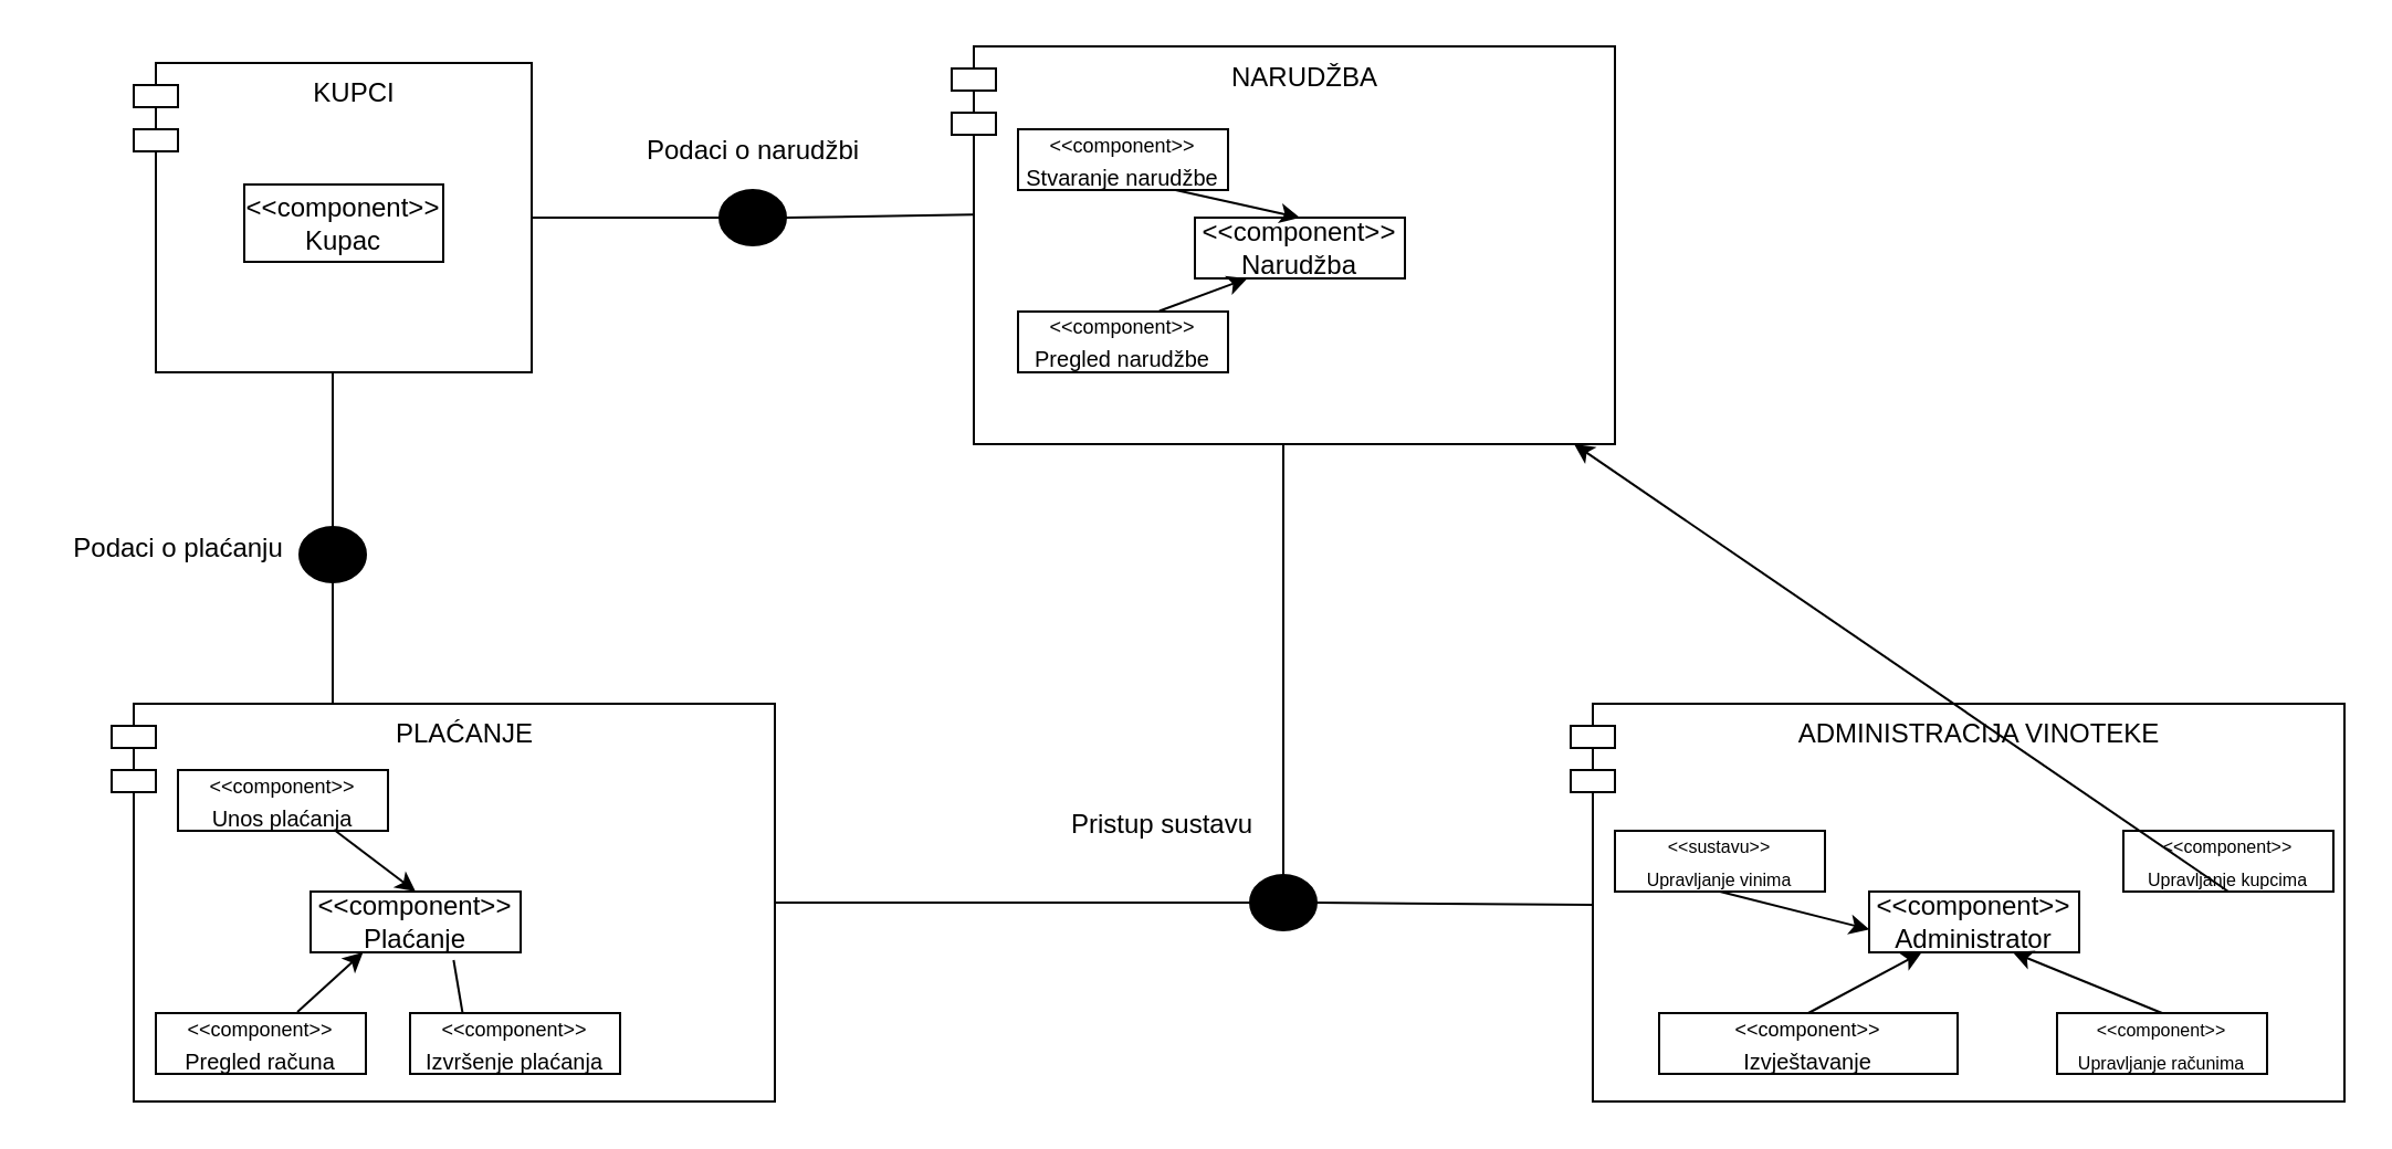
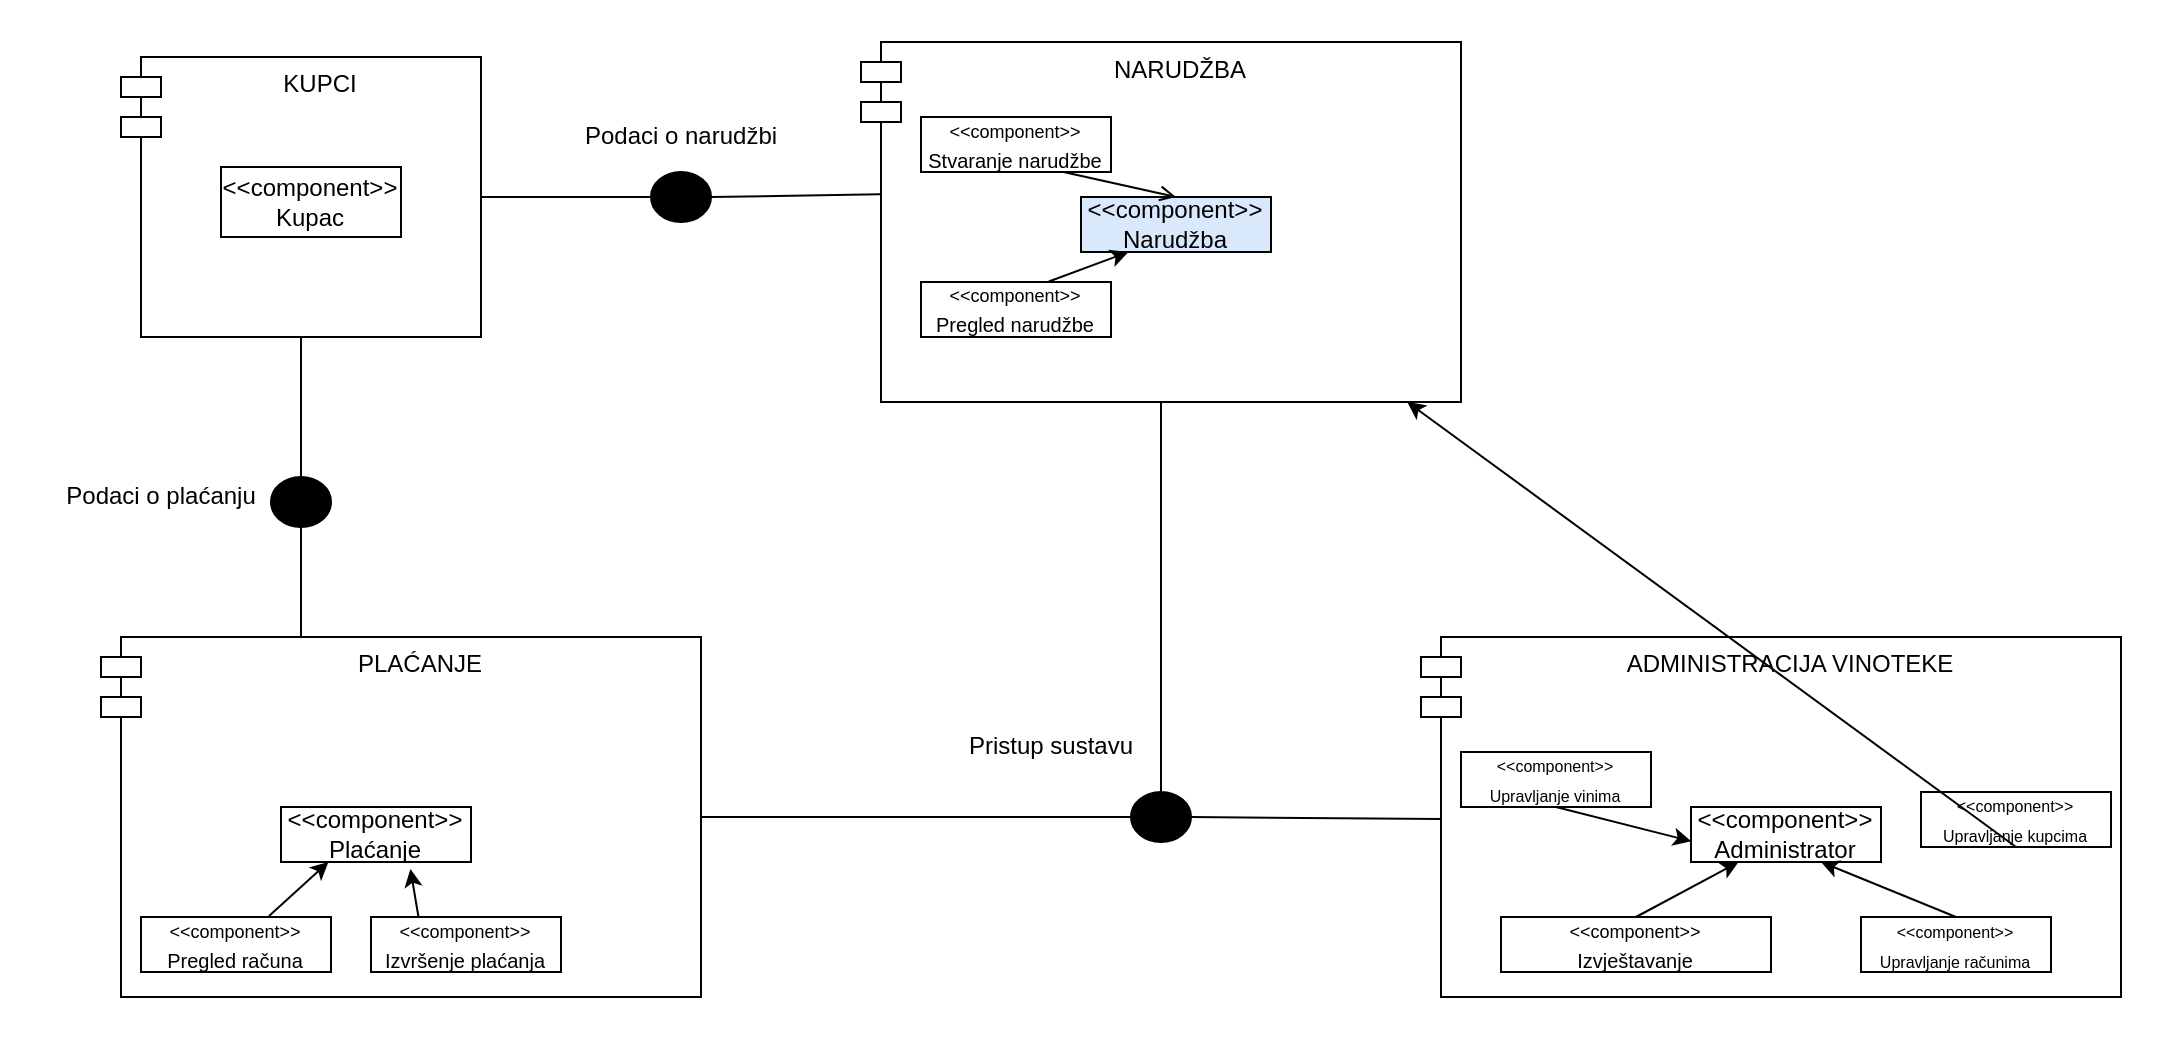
  <mxCell id="0" />
  <mxCell id="1" parent="0" />
  <mxCell id="2" value="KUPCI" style="shape=module;align=left;spacingLeft=20;align=center;verticalAlign=top;whiteSpace=wrap;html=1;" parent="1" vertex="1"><mxGeometry x="60" y="28" width="180" height="140" as="geometry" /></mxCell>
  <mxCell id="3" value="&amp;lt;&amp;lt;component&amp;gt;&amp;gt;&lt;div&gt;Kupac&lt;/div&gt;" style="rounded=0;whiteSpace=wrap;html=1;" parent="1" vertex="1"><mxGeometry x="110" y="83" width="90" height="35" as="geometry" /></mxCell>
  <mxCell id="4" value="NARUDŽBA" style="shape=module;align=left;spacingLeft=20;align=center;verticalAlign=top;whiteSpace=wrap;html=1;" parent="1" vertex="1"><mxGeometry x="430" y="20.5" width="300" height="180" as="geometry" /></mxCell>
  <mxCell id="5" value="" style="ellipse;fillColor=strokeColor;html=1;" parent="1" vertex="1"><mxGeometry x="325" y="85.5" width="30" height="25" as="geometry" /></mxCell>
  <mxCell id="6" value="" style="endArrow=none;html=1;rounded=0;exitX=1;exitY=0.5;exitDx=0;exitDy=0;entryX=0;entryY=0.5;entryDx=0;entryDy=0;" parent="1" source="2" target="5" edge="1"><mxGeometry width="50" height="50" relative="1" as="geometry"><mxPoint x="400" y="218" as="sourcePoint" /><mxPoint x="450" y="168" as="targetPoint" /></mxGeometry></mxCell>
  <mxCell id="7" value="" style="endArrow=none;html=1;rounded=0;exitX=1;exitY=0.5;exitDx=0;exitDy=0;entryX=0.032;entryY=0.423;entryDx=0;entryDy=0;entryPerimeter=0;" parent="1" source="5" target="4" edge="1"><mxGeometry width="50" height="50" relative="1" as="geometry"><mxPoint x="400" y="218" as="sourcePoint" /><mxPoint x="450" y="168" as="targetPoint" /></mxGeometry></mxCell>
  <mxCell id="8" value="Podaci o narudžbi" style="text;html=1;align=center;verticalAlign=middle;resizable=0;points=[];autosize=1;strokeColor=none;fillColor=none;" parent="1" vertex="1"><mxGeometry x="280" y="53" width="120" height="30" as="geometry" /></mxCell>
- <mxCell id="9" value="&amp;lt;&amp;lt;component&amp;gt;&amp;gt;&lt;div&gt;Narudžba&lt;/div&gt;" style="rounded=0;whiteSpace=wrap;html=1;" parent="1" vertex="1"><mxGeometry x="540" y="98" width="95" height="27.5" as="geometry" /></mxCell>
+ <mxCell id="9" value="&amp;lt;&amp;lt;component&amp;gt;&amp;gt;&lt;div&gt;Narudžba&lt;/div&gt;" style="rounded=0;whiteSpace=wrap;html=1;fillColor=#dae8fc;" parent="1" vertex="1"><mxGeometry x="540" y="98" width="95" height="27.5" as="geometry" /></mxCell>
  <mxCell id="10" value="&lt;font style=&quot;font-size: 9px;&quot;&gt;&amp;lt;&amp;lt;component&amp;gt;&amp;gt;&lt;/font&gt;&lt;div&gt;&lt;font size=&quot;1&quot;&gt;Pregled narudžbe&lt;/font&gt;&lt;/div&gt;" style="rounded=0;whiteSpace=wrap;html=1;" parent="1" vertex="1"><mxGeometry x="460" y="140.5" width="95" height="27.5" as="geometry" /></mxCell>
  <mxCell id="11" value="&lt;font style=&quot;font-size: 9px;&quot;&gt;&amp;lt;&amp;lt;component&amp;gt;&amp;gt;&lt;/font&gt;&lt;div&gt;&lt;font size=&quot;1&quot;&gt;Stvaranje narudžbe&lt;/font&gt;&lt;/div&gt;" style="rounded=0;whiteSpace=wrap;html=1;" parent="1" vertex="1"><mxGeometry x="460" y="58" width="95" height="27.5" as="geometry" /></mxCell>
  <mxCell id="12" value="" style="endArrow=classic;html=1;rounded=0;entryX=0.25;entryY=1;entryDx=0;entryDy=0;exitX=0.673;exitY=-0.009;exitDx=0;exitDy=0;exitPerimeter=0;" parent="1" source="10" target="9" edge="1"><mxGeometry width="50" height="50" relative="1" as="geometry"><mxPoint x="400" y="208" as="sourcePoint" /><mxPoint x="450" y="158" as="targetPoint" /></mxGeometry></mxCell>
- <mxCell id="13" value="" style="endArrow=classic;html=1;rounded=0;entryX=0.5;entryY=0;entryDx=0;entryDy=0;exitX=0.75;exitY=1;exitDx=0;exitDy=0;" parent="1" source="11" target="9" edge="1"><mxGeometry width="50" height="50" relative="1" as="geometry"><mxPoint x="480" y="148" as="sourcePoint" /><mxPoint x="530" y="98" as="targetPoint" /></mxGeometry></mxCell>
+ <mxCell id="13" value="" style="endArrow=open;html=1;rounded=0;entryX=0.5;entryY=0;entryDx=0;entryDy=0;exitX=0.75;exitY=1;exitDx=0;exitDy=0;" parent="1" source="11" target="9" edge="1"><mxGeometry width="50" height="50" relative="1" as="geometry"><mxPoint x="480" y="148" as="sourcePoint" /><mxPoint x="530" y="98" as="targetPoint" /></mxGeometry></mxCell>
  <mxCell id="14" value="" style="ellipse;fillColor=strokeColor;html=1;" parent="1" vertex="1"><mxGeometry x="135" y="238" width="30" height="25" as="geometry" /></mxCell>
  <mxCell id="15" value="" style="endArrow=none;html=1;rounded=0;entryX=0.5;entryY=1;entryDx=0;entryDy=0;exitX=0.5;exitY=0;exitDx=0;exitDy=0;" parent="1" source="14" target="2" edge="1"><mxGeometry width="50" height="50" relative="1" as="geometry"><mxPoint x="390" y="258" as="sourcePoint" /><mxPoint x="440" y="208" as="targetPoint" /></mxGeometry></mxCell>
  <mxCell id="16" value="" style="endArrow=none;html=1;rounded=0;entryX=0.5;entryY=1;entryDx=0;entryDy=0;" parent="1" target="14" edge="1"><mxGeometry width="50" height="50" relative="1" as="geometry"><mxPoint x="150" y="318" as="sourcePoint" /><mxPoint x="440" y="208" as="targetPoint" /></mxGeometry></mxCell>
  <mxCell id="17" value="Podaci o plaćanju" style="text;html=1;align=center;verticalAlign=middle;resizable=0;points=[];autosize=1;strokeColor=none;fillColor=none;" parent="1" vertex="1"><mxGeometry x="20" y="233" width="120" height="30" as="geometry" /></mxCell>
  <mxCell id="18" value="PLAĆANJE" style="shape=module;align=left;spacingLeft=20;align=center;verticalAlign=top;whiteSpace=wrap;html=1;" parent="1" vertex="1"><mxGeometry x="50" y="318" width="300" height="180" as="geometry" /></mxCell>
  <mxCell id="19" value="&amp;lt;&amp;lt;component&amp;gt;&amp;gt;&lt;div&gt;Plaćanje&lt;/div&gt;" style="rounded=0;whiteSpace=wrap;html=1;" parent="1" vertex="1"><mxGeometry x="140" y="403" width="95" height="27.5" as="geometry" /></mxCell>
- <mxCell id="20" value="&lt;font style=&quot;font-size: 9px;&quot;&gt;&amp;lt;&amp;lt;component&amp;gt;&amp;gt;&lt;/font&gt;&lt;div&gt;&lt;font size=&quot;1&quot;&gt;Unos plaćanja&lt;/font&gt;&lt;/div&gt;" style="rounded=0;whiteSpace=wrap;html=1;" parent="1" vertex="1"><mxGeometry x="80" y="348" width="95" height="27.5" as="geometry" /></mxCell>
  <mxCell id="21" value="&lt;font style=&quot;font-size: 9px;&quot;&gt;&amp;lt;&amp;lt;component&amp;gt;&amp;gt;&lt;/font&gt;&lt;div&gt;&lt;font size=&quot;1&quot;&gt;Pregled računa&lt;/font&gt;&lt;/div&gt;" style="rounded=0;whiteSpace=wrap;html=1;" parent="1" vertex="1"><mxGeometry x="70" y="458" width="95" height="27.5" as="geometry" /></mxCell>
  <mxCell id="22" value="&lt;font style=&quot;font-size: 9px;&quot;&gt;&amp;lt;&amp;lt;component&amp;gt;&amp;gt;&lt;/font&gt;&lt;div&gt;&lt;font size=&quot;1&quot;&gt;Izvršenje plaćanja&lt;/font&gt;&lt;/div&gt;" style="rounded=0;whiteSpace=wrap;html=1;" parent="1" vertex="1"><mxGeometry x="185" y="458" width="95" height="27.5" as="geometry" /></mxCell>
- <mxCell id="23" value="" style="endArrow=classic;html=1;rounded=0;exitX=0.75;exitY=1;exitDx=0;exitDy=0;entryX=0.5;entryY=0;entryDx=0;entryDy=0;" parent="1" source="20" target="19" edge="1"><mxGeometry width="50" height="50" relative="1" as="geometry"><mxPoint x="330" y="288" as="sourcePoint" /><mxPoint x="380" y="238" as="targetPoint" /></mxGeometry></mxCell>
  <mxCell id="24" value="" style="endArrow=classic;html=1;rounded=0;exitX=0.674;exitY=-0.018;exitDx=0;exitDy=0;exitPerimeter=0;entryX=0.25;entryY=1;entryDx=0;entryDy=0;" parent="1" source="21" edge="1" target="19"><mxGeometry width="50" height="50" relative="1" as="geometry"><mxPoint x="330" y="288" as="sourcePoint" /><mxPoint x="130" y="438" as="targetPoint" /></mxGeometry></mxCell>
- <mxCell id="25" value="" style="endArrow=none;html=1;rounded=0;exitX=0.25;exitY=0;exitDx=0;exitDy=0;entryX=0.681;entryY=1.127;entryDx=0;entryDy=0;entryPerimeter=0;" parent="1" source="22" target="19" edge="1"><mxGeometry width="50" height="50" relative="1" as="geometry"><mxPoint x="330" y="308" as="sourcePoint" /><mxPoint x="380" y="258" as="targetPoint" /></mxGeometry></mxCell>
+ <mxCell id="25" value="" style="endArrow=classic;html=1;rounded=0;exitX=0.25;exitY=0;exitDx=0;exitDy=0;entryX=0.681;entryY=1.127;entryDx=0;entryDy=0;entryPerimeter=0;" parent="1" source="22" target="19" edge="1"><mxGeometry width="50" height="50" relative="1" as="geometry"><mxPoint x="330" y="308" as="sourcePoint" /><mxPoint x="380" y="258" as="targetPoint" /></mxGeometry></mxCell>
  <mxCell id="26" value="ADMINISTRACIJA VINOTEKE" style="shape=module;align=left;spacingLeft=20;align=center;verticalAlign=top;whiteSpace=wrap;html=1;" parent="1" vertex="1"><mxGeometry x="710" y="318" width="350" height="180" as="geometry" /></mxCell>
  <mxCell id="27" value="" style="ellipse;fillColor=strokeColor;html=1;" parent="1" vertex="1"><mxGeometry x="565" y="395.5" width="30" height="25" as="geometry" /></mxCell>
  <mxCell id="28" value="" style="endArrow=none;html=1;rounded=0;exitX=1;exitY=0.5;exitDx=0;exitDy=0;entryX=0;entryY=0.5;entryDx=0;entryDy=0;" parent="1" source="18" target="27" edge="1"><mxGeometry width="50" height="50" relative="1" as="geometry"><mxPoint x="500" y="348" as="sourcePoint" /><mxPoint x="550" y="298" as="targetPoint" /></mxGeometry></mxCell>
  <mxCell id="29" value="" style="endArrow=none;html=1;rounded=0;exitX=0.5;exitY=0;exitDx=0;exitDy=0;entryX=0.5;entryY=1;entryDx=0;entryDy=0;" parent="1" source="27" target="4" edge="1"><mxGeometry width="50" height="50" relative="1" as="geometry"><mxPoint x="580" y="388" as="sourcePoint" /><mxPoint x="630" y="338" as="targetPoint" /></mxGeometry></mxCell>
  <mxCell id="30" value="Pristup sustavu" style="text;html=1;align=center;verticalAlign=middle;resizable=0;points=[];autosize=1;strokeColor=none;fillColor=none;" parent="1" vertex="1"><mxGeometry x="470" y="358" width="110" height="30" as="geometry" /></mxCell>
  <mxCell id="31" value="" style="endArrow=none;html=1;rounded=0;exitX=1;exitY=0.5;exitDx=0;exitDy=0;" parent="1" source="27" edge="1"><mxGeometry width="50" height="50" relative="1" as="geometry"><mxPoint x="595" y="408" as="sourcePoint" /><mxPoint x="720" y="409" as="targetPoint" /></mxGeometry></mxCell>
  <mxCell id="32" value="&amp;lt;&amp;lt;component&amp;gt;&amp;gt;&lt;div&gt;Administrator&lt;/div&gt;" style="rounded=0;whiteSpace=wrap;html=1;" parent="1" vertex="1"><mxGeometry x="845" y="403" width="95" height="27.5" as="geometry" /></mxCell>
- <mxCell id="33" value="&lt;font style=&quot;font-size: 8px;&quot;&gt;&amp;lt;&amp;lt;&lt;/font&gt;&lt;font style=&quot;font-size: 8px;&quot;&gt;sustavu&amp;gt;&amp;gt;&lt;/font&gt;&lt;div&gt;&lt;font style=&quot;font-size: 8px;&quot;&gt;Upravljanje vinima&lt;/font&gt;&lt;/div&gt;" style="rounded=0;whiteSpace=wrap;html=1;" parent="1" vertex="1"><mxGeometry x="730" y="375.5" width="95" height="27.5" as="geometry" /></mxCell>
+ <mxCell id="33" value="&lt;font style=&quot;font-size: 8px;&quot;&gt;&amp;lt;&amp;lt;&lt;/font&gt;&lt;font style=&quot;font-size: 8px;&quot;&gt;component&amp;gt;&amp;gt;&lt;/font&gt;&lt;div&gt;&lt;font style=&quot;font-size: 8px;&quot;&gt;Upravljanje vinima&lt;/font&gt;&lt;/div&gt;" style="rounded=0;whiteSpace=wrap;html=1;" parent="1" vertex="1"><mxGeometry x="730" y="375.5" width="95" height="27.5" as="geometry" /></mxCell>
  <mxCell id="34" value="&lt;font style=&quot;font-size: 9px;&quot;&gt;&amp;lt;&amp;lt;component&amp;gt;&amp;gt;&lt;/font&gt;&lt;div&gt;&lt;font size=&quot;1&quot;&gt;Izvještavanje&lt;/font&gt;&lt;/div&gt;" style="rounded=0;whiteSpace=wrap;html=1;" parent="1" vertex="1"><mxGeometry x="750" y="458" width="135" height="27.5" as="geometry" /></mxCell>
  <mxCell id="35" value="&lt;font style=&quot;font-size: 8px;&quot;&gt;&amp;lt;&amp;lt;&lt;/font&gt;&lt;font style=&quot;font-size: 8px;&quot;&gt;component&amp;gt;&amp;gt;&lt;/font&gt;&lt;div&gt;&lt;font style=&quot;font-size: 8px;&quot;&gt;Upravljanje računima&lt;/font&gt;&lt;/div&gt;" style="rounded=0;whiteSpace=wrap;html=1;" parent="1" vertex="1"><mxGeometry x="930" y="458" width="95" height="27.5" as="geometry" /></mxCell>
- <mxCell id="36" value="&lt;font style=&quot;font-size: 8px;&quot;&gt;&amp;lt;&amp;lt;&lt;/font&gt;&lt;font style=&quot;font-size: 8px;&quot;&gt;component&amp;gt;&amp;gt;&lt;/font&gt;&lt;div&gt;&lt;font style=&quot;font-size: 8px;&quot;&gt;Upravljanje kupcima&lt;/font&gt;&lt;/div&gt;" style="rounded=0;whiteSpace=wrap;html=1;" parent="1" vertex="1"><mxGeometry x="960" y="375.5" width="95" height="27.5" as="geometry" /></mxCell>
+ <mxCell id="36" value="&lt;font style=&quot;font-size: 8px;&quot;&gt;&amp;lt;&amp;lt;&lt;/font&gt;&lt;font style=&quot;font-size: 8px;&quot;&gt;component&amp;gt;&amp;gt;&lt;/font&gt;&lt;div&gt;&lt;font style=&quot;font-size: 8px;&quot;&gt;Upravljanje kupcima&lt;/font&gt;&lt;/div&gt;" style="rounded=0;whiteSpace=wrap;html=1;" parent="1" vertex="1"><mxGeometry x="960" y="395.5" width="95" height="27.5" as="geometry" /></mxCell>
  <mxCell id="37" value="" style="endArrow=classic;html=1;rounded=0;exitX=0.5;exitY=1;exitDx=0;exitDy=0;entryX=0.001;entryY=0.623;entryDx=0;entryDy=0;entryPerimeter=0;" parent="1" source="33" target="32" edge="1"><mxGeometry width="50" height="50" relative="1" as="geometry"><mxPoint x="810" y="448" as="sourcePoint" /><mxPoint x="860" y="398" as="targetPoint" /></mxGeometry></mxCell>
  <mxCell id="38" value="" style="endArrow=classic;html=1;rounded=0;exitX=0.5;exitY=0;exitDx=0;exitDy=0;entryX=0.25;entryY=1;entryDx=0;entryDy=0;" parent="1" source="34" target="32" edge="1"><mxGeometry width="50" height="50" relative="1" as="geometry"><mxPoint x="810" y="448" as="sourcePoint" /><mxPoint x="860" y="398" as="targetPoint" /></mxGeometry></mxCell>
  <mxCell id="39" value="" style="endArrow=classic;html=1;rounded=0;exitX=0.5;exitY=0;exitDx=0;exitDy=0;" parent="1" source="35" edge="1"><mxGeometry width="50" height="50" relative="1" as="geometry"><mxPoint x="1003.75" y="490.5" as="sourcePoint" /><mxPoint x="910" y="430.5" as="targetPoint" /></mxGeometry></mxCell>
  <mxCell id="40" value="" style="endArrow=classic;html=1;rounded=0;exitX=0.5;exitY=1;exitDx=0;exitDy=0;" parent="1" source="36" target="4" edge="1"><mxGeometry width="50" height="50" relative="1" as="geometry"><mxPoint x="810" y="448" as="sourcePoint" /><mxPoint x="860" y="398" as="targetPoint" /></mxGeometry></mxCell>
